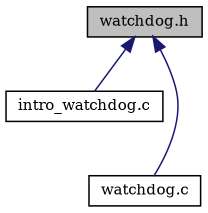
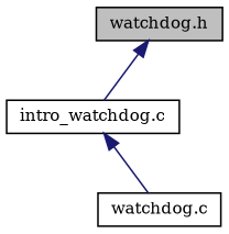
  digraph {
    fontname="DejaVu Serif"
    node [color=black fillcolor=white fontname="DejaVu Serif" fontsize=10 shape=record style=filled]
    edge [color=midnightblue dir=back fontname="DejaVu Serif" fontsize=10 labelfontname=FreeSans labelfontsize=10 style=solid]
    n1 [fillcolor=grey75 fontcolor=black height=0.2 label="watchdog.h" width=0.4]
    n2 [height=0.2 label="intro_watchdog.c" width=0.4]
    n3 [height=0.2 label="watchdog.c" width=0.4]
    n1 -> n2
-   n1 -> n3
+   n2 -> n3
  }
